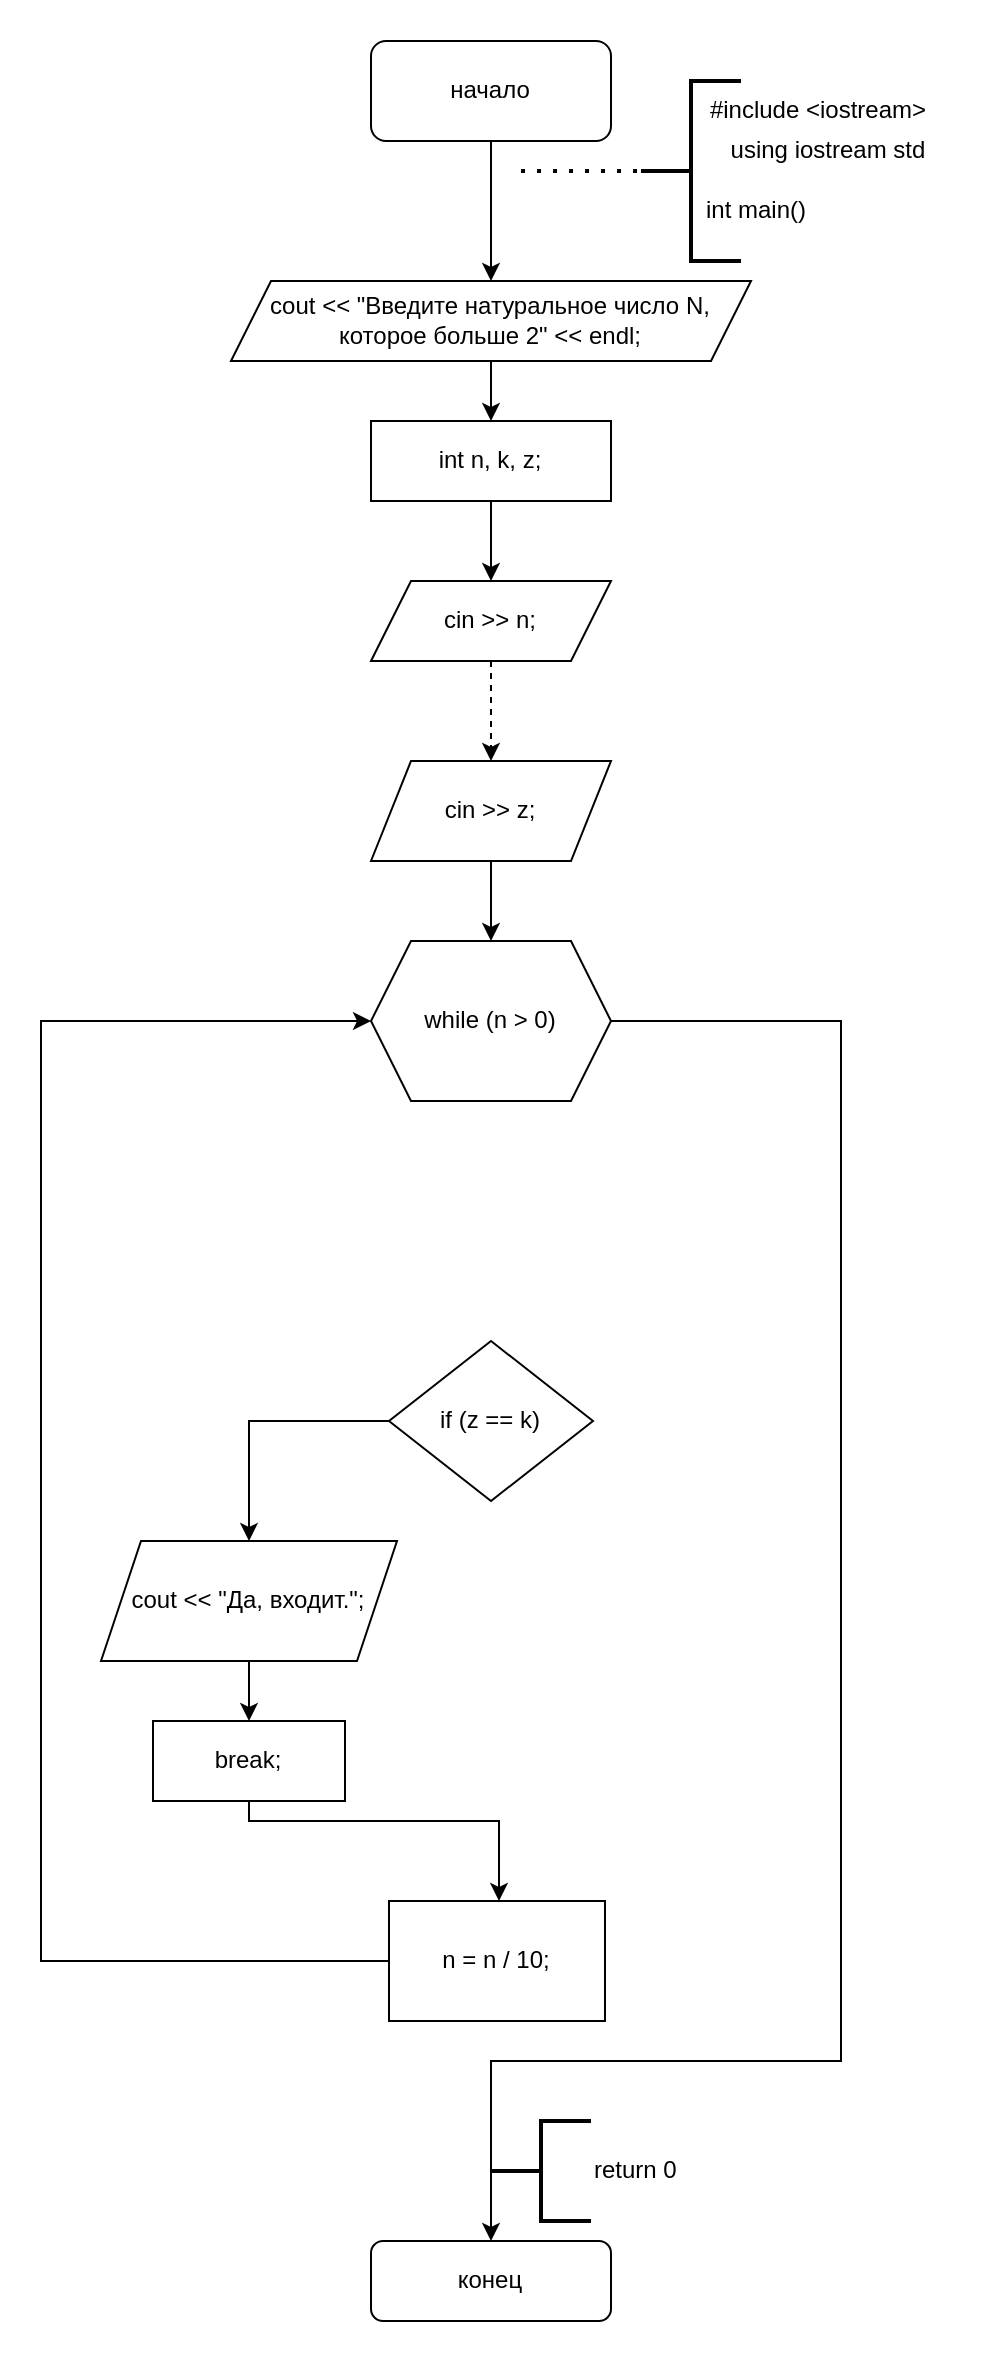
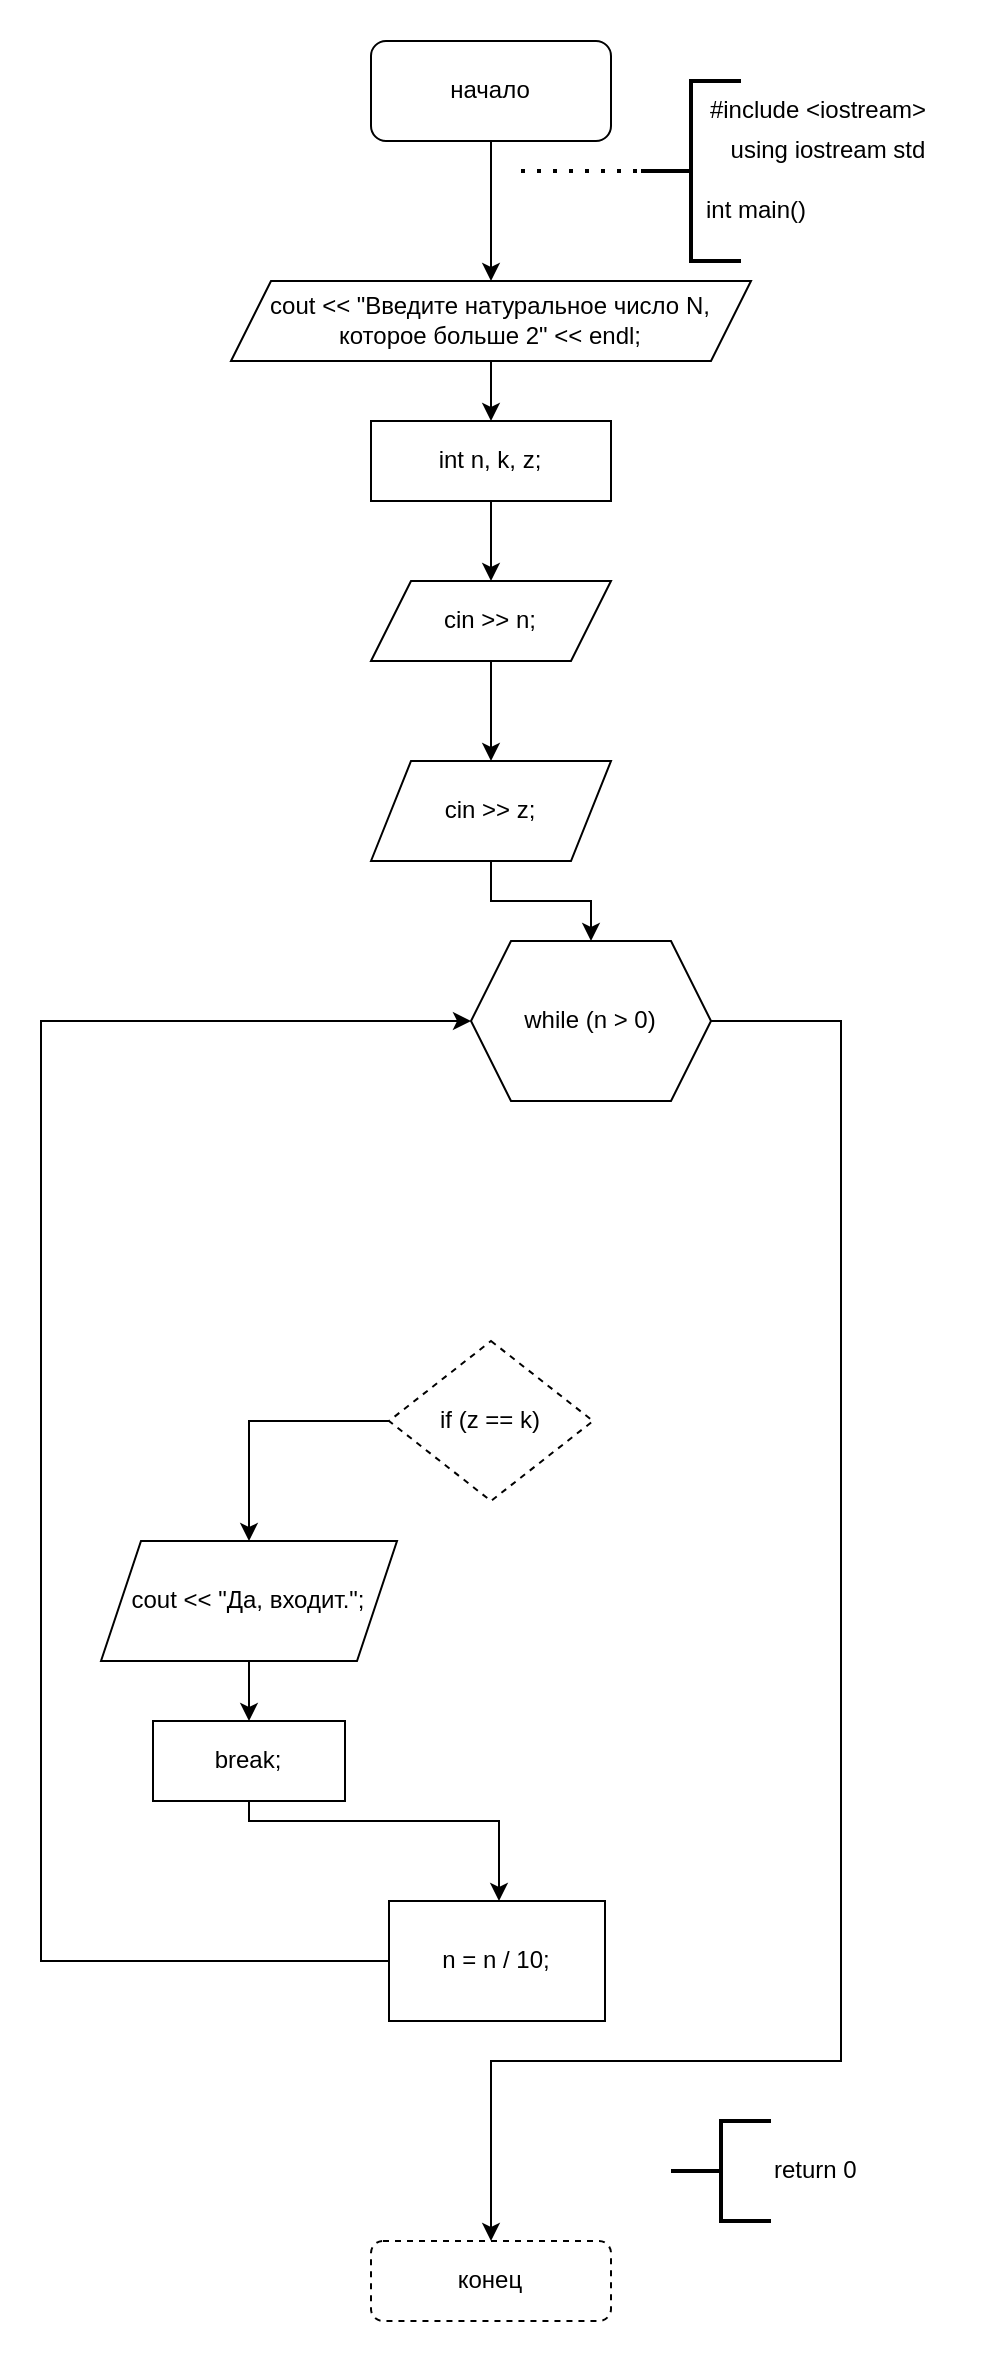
  <mxCell id="0" />
  <mxCell id="1" parent="0" />
  <mxCell id="2" style="edgeStyle=orthogonalEdgeStyle;rounded=0;orthogonalLoop=1;jettySize=auto;html=1;entryX=0.5;entryY=0;entryDx=0;entryDy=0;" edge="1" parent="1" source="3" target="5"><mxGeometry relative="1" as="geometry" /></mxCell>
  <mxCell id="3" value="начало" style="rounded=1;whiteSpace=wrap;html=1;" vertex="1" parent="1"><mxGeometry x="185" y="20" width="120" height="50" as="geometry" /></mxCell>
  <mxCell id="4" style="edgeStyle=orthogonalEdgeStyle;rounded=0;orthogonalLoop=1;jettySize=auto;html=1;entryX=0.5;entryY=0;entryDx=0;entryDy=0;" edge="1" parent="1" source="5" target="7"><mxGeometry relative="1" as="geometry" /></mxCell>
  <mxCell id="5" value="cout &lt;&lt; &quot;Введите натуральное число N, которое больше 2&quot; &lt;&lt; endl;" style="shape=parallelogram;perimeter=parallelogramPerimeter;whiteSpace=wrap;html=1;fixedSize=1;" vertex="1" parent="1"><mxGeometry x="115" y="140" width="260" height="40" as="geometry" /></mxCell>
  <mxCell id="6" style="edgeStyle=orthogonalEdgeStyle;rounded=0;orthogonalLoop=1;jettySize=auto;html=1;entryX=0.5;entryY=0;entryDx=0;entryDy=0;" edge="1" parent="1" source="7" target="9"><mxGeometry relative="1" as="geometry" /></mxCell>
  <mxCell id="7" value="int n, k, z;" style="rounded=0;whiteSpace=wrap;html=1;" vertex="1" parent="1"><mxGeometry x="185" y="210" width="120" height="40" as="geometry" /></mxCell>
- <mxCell id="8" style="edgeStyle=orthogonalEdgeStyle;rounded=0;orthogonalLoop=1;jettySize=auto;html=1;entryX=0.5;entryY=0;entryDx=0;entryDy=0;dashed=1;" edge="1" parent="1" source="9" target="17"><mxGeometry relative="1" as="geometry" /></mxCell>
+ <mxCell id="8" style="edgeStyle=orthogonalEdgeStyle;rounded=0;orthogonalLoop=1;jettySize=auto;html=1;entryX=0.5;entryY=0;entryDx=0;entryDy=0;" edge="1" parent="1" source="9" target="17"><mxGeometry relative="1" as="geometry" /></mxCell>
  <mxCell id="9" value="cin &gt;&gt; n;" style="shape=parallelogram;perimeter=parallelogramPerimeter;whiteSpace=wrap;html=1;fixedSize=1;" vertex="1" parent="1"><mxGeometry x="185" y="290" width="120" height="40" as="geometry" /></mxCell>
- <mxCell id="10" value="конец" style="rounded=1;whiteSpace=wrap;html=1;" vertex="1" parent="1"><mxGeometry x="185" y="1120" width="120" height="40" as="geometry" /></mxCell>
- <mxCell id="11" value="return 0" style="strokeWidth=2;html=1;shape=mxgraph.flowchart.annotation_2;align=left;labelPosition=right;pointerEvents=1;" vertex="1" parent="1"><mxGeometry x="245" y="1060" width="50" height="50" as="geometry" /></mxCell>
+ <mxCell id="10" value="конец" style="rounded=1;whiteSpace=wrap;html=1;dashed=1;" vertex="1" parent="1"><mxGeometry x="185" y="1120" width="120" height="40" as="geometry" /></mxCell>
+ <mxCell id="11" value="return 0" style="strokeWidth=2;html=1;shape=mxgraph.flowchart.annotation_2;align=left;labelPosition=right;pointerEvents=1;" vertex="1" parent="1"><mxGeometry x="335" y="1060" width="50" height="50" as="geometry" /></mxCell>
  <mxCell id="12" value="" style="strokeWidth=2;html=1;shape=mxgraph.flowchart.annotation_2;align=left;labelPosition=right;pointerEvents=1;" vertex="1" parent="1"><mxGeometry x="320" y="40" width="50" height="90" as="geometry" /></mxCell>
  <mxCell id="13" value="#include &amp;lt;iostream&amp;gt; " style="text;html=1;strokeColor=none;fillColor=none;align=center;verticalAlign=middle;whiteSpace=wrap;rounded=0;" vertex="1" parent="1"><mxGeometry x="338" y="40" width="142" height="30" as="geometry" /></mxCell>
  <mxCell id="14" value="using iostream std" style="text;html=1;strokeColor=none;fillColor=none;align=center;verticalAlign=middle;whiteSpace=wrap;rounded=0;" vertex="1" parent="1"><mxGeometry x="348" y="60" width="132" height="30" as="geometry" /></mxCell>
  <mxCell id="15" value="int main()" style="text;html=1;strokeColor=none;fillColor=none;align=center;verticalAlign=middle;whiteSpace=wrap;rounded=0;" vertex="1" parent="1"><mxGeometry x="348" y="90" width="60" height="30" as="geometry" /></mxCell>
  <mxCell id="16" style="edgeStyle=orthogonalEdgeStyle;rounded=0;orthogonalLoop=1;jettySize=auto;html=1;entryX=0.5;entryY=0;entryDx=0;entryDy=0;" edge="1" parent="1" source="17" target="19"><mxGeometry relative="1" as="geometry" /></mxCell>
  <mxCell id="17" value="cin &gt;&gt; z;" style="shape=parallelogram;perimeter=parallelogramPerimeter;whiteSpace=wrap;html=1;fixedSize=1;" vertex="1" parent="1"><mxGeometry x="185" y="380" width="120" height="50" as="geometry" /></mxCell>
  <mxCell id="18" style="edgeStyle=orthogonalEdgeStyle;rounded=0;orthogonalLoop=1;jettySize=auto;html=1;entryX=0.5;entryY=0;entryDx=0;entryDy=0;" edge="1" parent="1" source="19" target="10"><mxGeometry relative="1" as="geometry"><mxPoint x="360" y="1082" as="targetPoint" /><Array as="points"><mxPoint x="420" y="510" /><mxPoint x="420" y="1030" /><mxPoint x="245" y="1030" /></Array></mxGeometry></mxCell>
- <mxCell id="19" value="while (n &gt; 0)" style="shape=hexagon;perimeter=hexagonPerimeter2;whiteSpace=wrap;html=1;fixedSize=1;" vertex="1" parent="1"><mxGeometry x="185" y="470" width="120" height="80" as="geometry" /></mxCell>
+ <mxCell id="19" value="while (n &gt; 0)" style="shape=hexagon;perimeter=hexagonPerimeter2;whiteSpace=wrap;html=1;fixedSize=1;" vertex="1" parent="1"><mxGeometry x="235" y="470" width="120" height="80" as="geometry" /></mxCell>
  <mxCell id="20" style="edgeStyle=orthogonalEdgeStyle;rounded=0;orthogonalLoop=1;jettySize=auto;html=1;entryX=0.5;entryY=0;entryDx=0;entryDy=0;" edge="1" parent="1" source="21" target="23"><mxGeometry relative="1" as="geometry"><Array as="points"><mxPoint x="124" y="710" /></Array></mxGeometry></mxCell>
- <mxCell id="21" value="if (z == k)" style="rhombus;whiteSpace=wrap;html=1;" vertex="1" parent="1"><mxGeometry x="194" y="670" width="102" height="80" as="geometry" /></mxCell>
+ <mxCell id="21" value="if (z == k)" style="rhombus;whiteSpace=wrap;html=1;dashed=1;" vertex="1" parent="1"><mxGeometry x="194" y="670" width="102" height="80" as="geometry" /></mxCell>
  <mxCell id="22" style="edgeStyle=orthogonalEdgeStyle;rounded=0;orthogonalLoop=1;jettySize=auto;html=1;entryX=0.5;entryY=0;entryDx=0;entryDy=0;" edge="1" parent="1" source="23" target="25"><mxGeometry relative="1" as="geometry" /></mxCell>
  <mxCell id="23" value="cout &lt;&lt; &quot;Да, входит.&quot;;" style="shape=parallelogram;perimeter=parallelogramPerimeter;whiteSpace=wrap;html=1;fixedSize=1;" vertex="1" parent="1"><mxGeometry x="50" y="770" width="148" height="60" as="geometry" /></mxCell>
  <mxCell id="24" style="edgeStyle=orthogonalEdgeStyle;rounded=0;orthogonalLoop=1;jettySize=auto;html=1;" edge="1" parent="1" source="25" target="27"><mxGeometry relative="1" as="geometry"><Array as="points"><mxPoint x="124" y="910" /><mxPoint x="249" y="910" /></Array></mxGeometry></mxCell>
  <mxCell id="25" value="break;" style="rounded=0;whiteSpace=wrap;html=1;" vertex="1" parent="1"><mxGeometry x="76" y="860" width="96" height="40" as="geometry" /></mxCell>
  <mxCell id="26" style="edgeStyle=orthogonalEdgeStyle;rounded=0;orthogonalLoop=1;jettySize=auto;html=1;entryX=0;entryY=0.5;entryDx=0;entryDy=0;" edge="1" parent="1" source="27" target="19"><mxGeometry relative="1" as="geometry"><Array as="points"><mxPoint x="20" y="980" /><mxPoint x="20" y="510" /></Array></mxGeometry></mxCell>
  <mxCell id="27" value="n = n / 10;" style="rounded=0;whiteSpace=wrap;html=1;" vertex="1" parent="1"><mxGeometry x="194" y="950" width="108" height="60" as="geometry" /></mxCell>
  <mxCell id="28" value="" style="endArrow=none;dashed=1;html=1;dashPattern=1 3;strokeWidth=2;rounded=0;entryX=0;entryY=0.5;entryDx=0;entryDy=0;entryPerimeter=0;" edge="1" parent="1" target="12"><mxGeometry width="50" height="50" relative="1" as="geometry"><mxPoint x="260" y="85" as="sourcePoint" /><mxPoint x="270" y="190" as="targetPoint" /></mxGeometry></mxCell>
